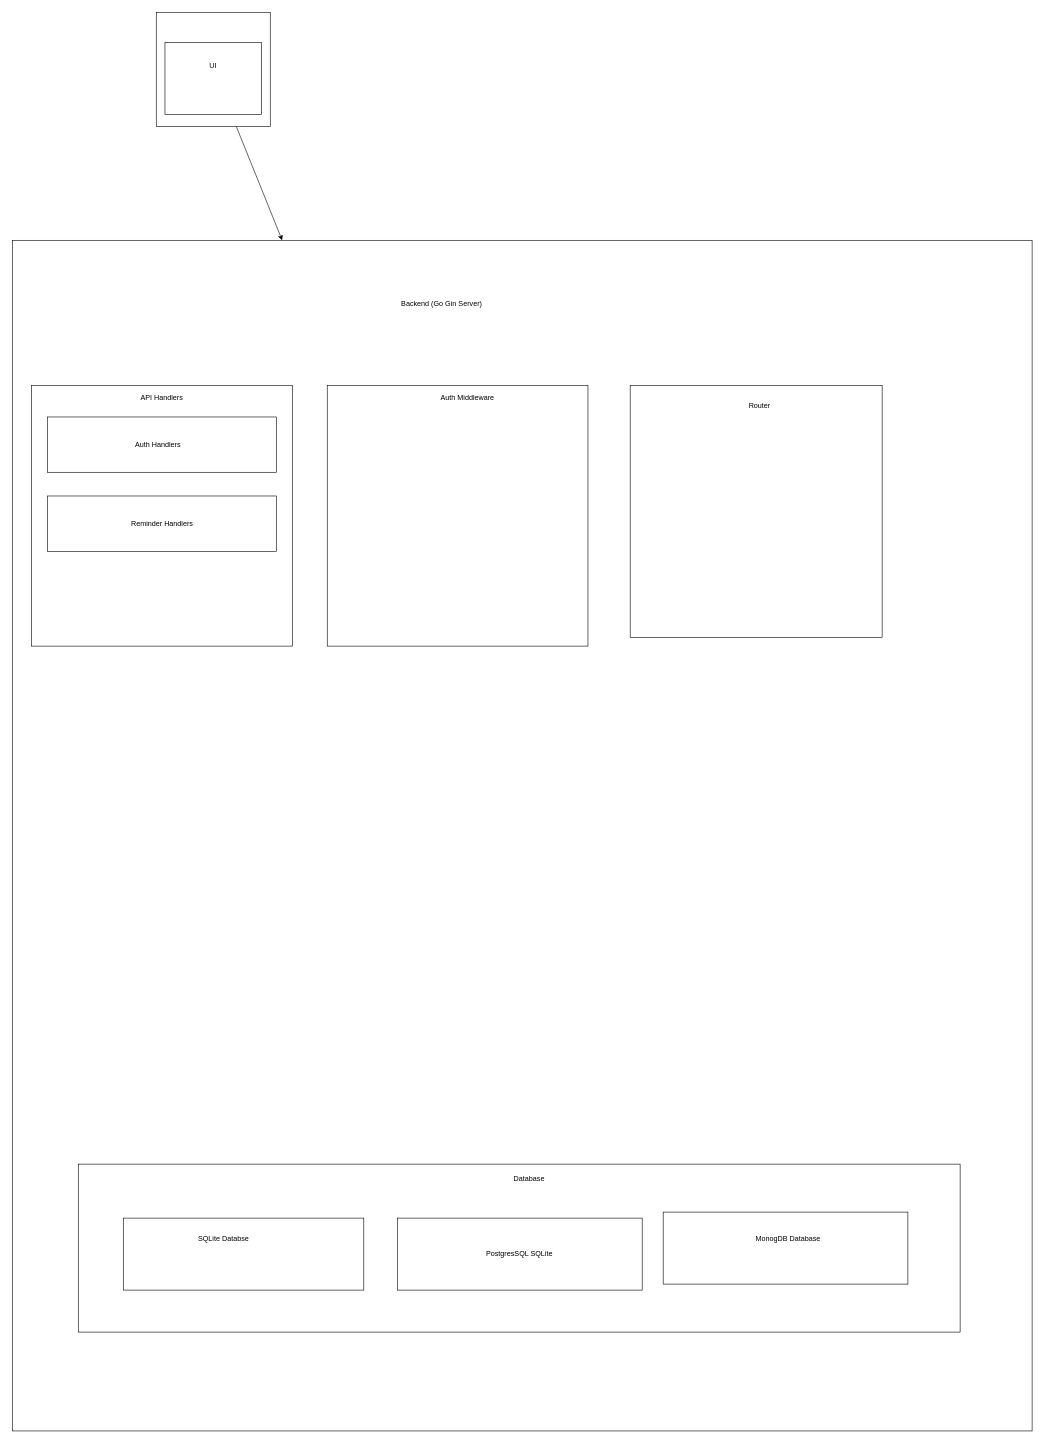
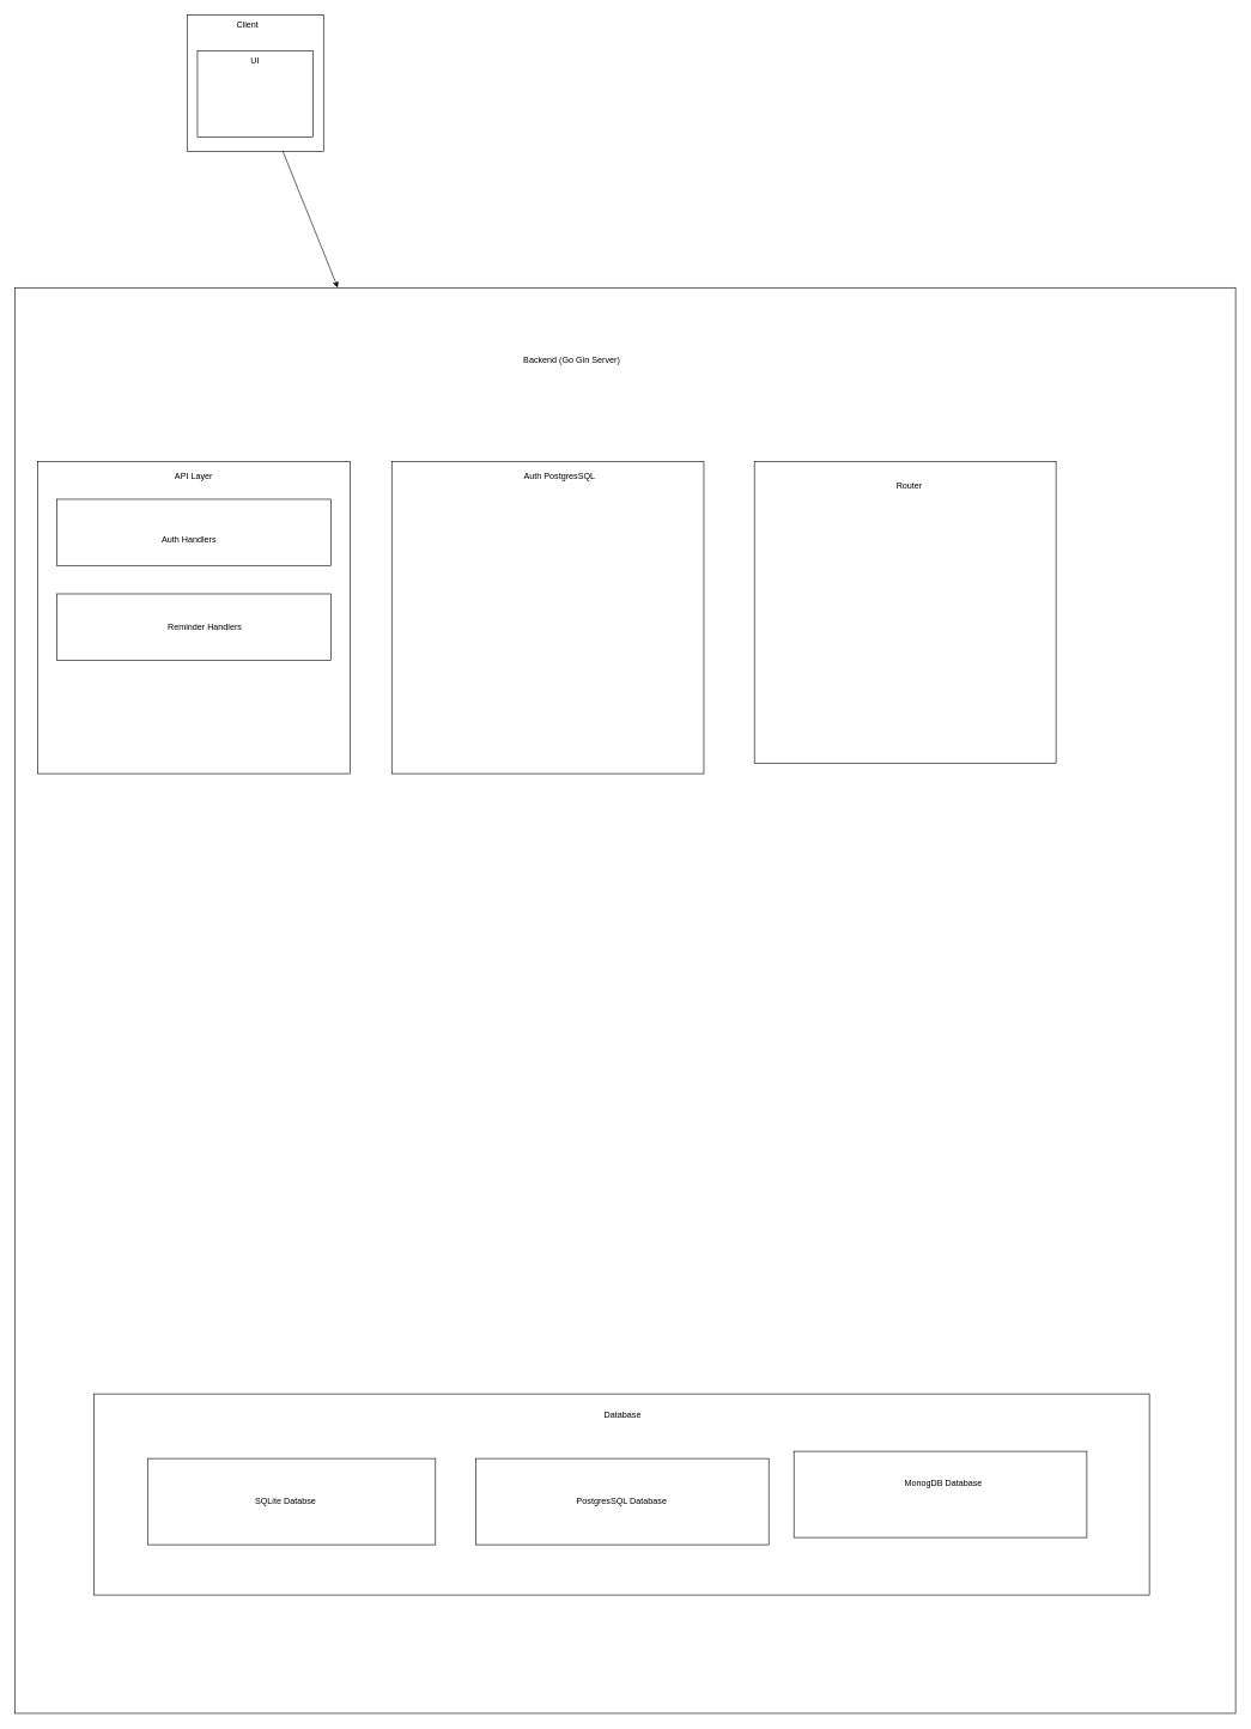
  <mxCell id="0" />
  <mxCell id="1" parent="0" />
  <mxCell id="2" style="edgeStyle=none;html=1;" edge="1" parent="1" source="3" target="7"><mxGeometry relative="1" as="geometry"><mxPoint x="355" y="330" as="targetPoint" /></mxGeometry></mxCell>
  <mxCell id="3" value="" style="whiteSpace=wrap;html=1;aspect=fixed;container=1;" vertex="1" parent="1"><mxGeometry x="260" y="20" width="190" height="190" as="geometry" /></mxCell>
+ <mxCell id="4" value="Client" style="text;html=1;align=center;verticalAlign=middle;whiteSpace=wrap;rounded=0;" vertex="1" parent="3"><mxGeometry x="54.286" width="61.071" height="27.143" as="geometry" /></mxCell>
  <mxCell id="5" value="" style="rounded=0;whiteSpace=wrap;html=1;" vertex="1" parent="3"><mxGeometry x="14.5" y="50" width="161" height="120" as="geometry" /></mxCell>
- <mxCell id="6" value="UI" style="text;html=1;align=center;verticalAlign=middle;whiteSpace=wrap;rounded=0;" vertex="1" parent="3"><mxGeometry x="65" y="75" width="60" height="30" as="geometry" /></mxCell>
+ <mxCell id="6" value="UI" style="text;html=1;align=center;verticalAlign=middle;whiteSpace=wrap;rounded=0;" vertex="1" parent="3"><mxGeometry x="65" y="50" width="60" height="30" as="geometry" /></mxCell>
  <mxCell id="7" value="" style="rounded=0;whiteSpace=wrap;html=1;container=1;" vertex="1" parent="1"><mxGeometry x="20" y="400" width="1700" height="1984.81" as="geometry" /></mxCell>
- <mxCell id="8" value="Backend (Go Gin Server)" style="text;html=1;align=center;verticalAlign=middle;whiteSpace=wrap;rounded=0;" vertex="1" parent="7"><mxGeometry x="521.691" y="5" width="388.484" height="201.539" as="geometry" /></mxCell>
+ <mxCell id="8" value="Backend (Go Gin Server)" style="text;html=1;align=center;verticalAlign=middle;whiteSpace=wrap;rounded=0;" vertex="1" parent="7"><mxGeometry x="581.691" width="388.484" height="201.539" as="geometry" /></mxCell>
  <mxCell id="9" value="" style="whiteSpace=wrap;html=1;aspect=fixed;container=1;" vertex="1" parent="7"><mxGeometry x="32.316" y="241.847" width="434.634" height="434.634" as="geometry" /></mxCell>
  <mxCell id="10" value="" style="rounded=0;whiteSpace=wrap;html=1;container=1;" vertex="1" parent="9"><mxGeometry x="26.341" y="52.683" width="381.951" height="92.195" as="geometry" /></mxCell>
- <mxCell id="11" value="Auth Handlers" style="text;html=1;align=center;verticalAlign=middle;whiteSpace=wrap;rounded=0;" vertex="1" parent="10"><mxGeometry x="92.195" y="26.341" width="184.39" height="39.512" as="geometry" /></mxCell>
+ <mxCell id="11" value="Auth Handlers" style="text;html=1;align=center;verticalAlign=middle;whiteSpace=wrap;rounded=0;" vertex="1" parent="10"><mxGeometry x="92.195" y="36.341" width="184.39" height="39.512" as="geometry" /></mxCell>
  <mxCell id="12" value="" style="rounded=0;whiteSpace=wrap;html=1;container=1;" vertex="1" parent="9"><mxGeometry x="26.341" y="184.39" width="381.951" height="92.195" as="geometry" /></mxCell>
- <mxCell id="13" value="Reminder Handlers" style="text;html=1;align=center;verticalAlign=middle;whiteSpace=wrap;rounded=0;" vertex="1" parent="12"><mxGeometry x="108.99" y="31.346" width="163.969" height="29.502" as="geometry" /></mxCell>
- <mxCell id="14" value="API Handlers" style="text;html=1;align=center;verticalAlign=middle;whiteSpace=wrap;rounded=0;" vertex="1" parent="9"><mxGeometry x="177.805" width="79.024" height="39.512" as="geometry" /></mxCell>
+ <mxCell id="13" value="Reminder Handlers" style="text;html=1;align=center;verticalAlign=middle;whiteSpace=wrap;rounded=0;" vertex="1" parent="12"><mxGeometry x="123.99" y="31.346" width="163.969" height="29.502" as="geometry" /></mxCell>
+ <mxCell id="14" value="API Layer" style="text;html=1;align=center;verticalAlign=middle;whiteSpace=wrap;rounded=0;" vertex="1" parent="9"><mxGeometry x="177.805" width="79.024" height="39.512" as="geometry" /></mxCell>
  <mxCell id="15" value="" style="whiteSpace=wrap;html=1;aspect=fixed;container=1;" vertex="1" parent="7"><mxGeometry x="524.996" y="241.847" width="434.634" height="434.634" as="geometry" /></mxCell>
- <mxCell id="16" value="Auth Middleware" style="text;html=1;align=center;verticalAlign=middle;whiteSpace=wrap;rounded=0;" vertex="1" parent="15"><mxGeometry x="177.8" width="112.2" height="40" as="geometry" /></mxCell>
+ <mxCell id="16" value="Auth PostgresSQL" style="text;html=1;align=center;verticalAlign=middle;whiteSpace=wrap;rounded=0;" vertex="1" parent="15"><mxGeometry x="177.8" width="112.2" height="40" as="geometry" /></mxCell>
  <mxCell id="17" value="" style="whiteSpace=wrap;html=1;aspect=fixed;container=1;" vertex="1" parent="7"><mxGeometry x="1030" y="241.847" width="420" height="420" as="geometry" /></mxCell>
  <mxCell id="18" value="Router" style="text;html=1;align=center;verticalAlign=middle;whiteSpace=wrap;rounded=0;" vertex="1" parent="17"><mxGeometry x="161.813" y="15" width="108.422" height="38.653" as="geometry" /></mxCell>
  <mxCell id="19" value="" style="group" vertex="1" connectable="0" parent="7"><mxGeometry x="110" y="1540" width="1470" height="280" as="geometry" /></mxCell>
  <mxCell id="20" value="" style="whiteSpace=wrap;html=1;container=1;" vertex="1" parent="19"><mxGeometry width="1470" height="280" as="geometry" /></mxCell>
  <mxCell id="21" value="" style="rounded=0;whiteSpace=wrap;html=1;container=1;" vertex="1" parent="20"><mxGeometry x="975" y="80" width="407.95" height="120" as="geometry" /></mxCell>
  <mxCell id="22" value="MonogDB Database" style="text;html=1;align=center;verticalAlign=middle;whiteSpace=wrap;rounded=0;" vertex="1" parent="21"><mxGeometry x="121.409" y="25.8" width="175.13" height="38.4" as="geometry" /></mxCell>
  <mxCell id="23" value="" style="rounded=0;whiteSpace=wrap;html=1;container=1;" vertex="1" parent="19"><mxGeometry x="75" y="90" width="400.96" height="120" as="geometry" /></mxCell>
- <mxCell id="24" value="SQLite Databse&amp;nbsp;" style="text;html=1;align=center;verticalAlign=middle;whiteSpace=wrap;rounded=0;" vertex="1" parent="23"><mxGeometry x="71.783" y="9.286" width="193.567" height="51.429" as="geometry" /></mxCell>
+ <mxCell id="24" value="SQLite Databse&amp;nbsp;" style="text;html=1;align=center;verticalAlign=middle;whiteSpace=wrap;rounded=0;" vertex="1" parent="23"><mxGeometry x="96.783" y="34.286" width="193.567" height="51.429" as="geometry" /></mxCell>
  <mxCell id="25" value="" style="rounded=0;whiteSpace=wrap;html=1;container=1;" vertex="1" parent="19"><mxGeometry x="532.05" y="90" width="407.95" height="120" as="geometry" /></mxCell>
- <mxCell id="26" value="PostgresSQL SQLite" style="text;html=1;align=center;verticalAlign=middle;whiteSpace=wrap;rounded=0;" vertex="1" parent="25"><mxGeometry x="116.409" y="40.8" width="175.13" height="38.4" as="geometry" /></mxCell>
- <mxCell id="27" value="Database&amp;nbsp;" style="text;html=1;align=center;verticalAlign=middle;whiteSpace=wrap;rounded=0;" vertex="1" parent="19"><mxGeometry x="620" width="267.27" height="50" as="geometry" /></mxCell>
+ <mxCell id="26" value="PostgresSQL Database" style="text;html=1;align=center;verticalAlign=middle;whiteSpace=wrap;rounded=0;" vertex="1" parent="25"><mxGeometry x="116.409" y="40.8" width="175.13" height="38.4" as="geometry" /></mxCell>
+ <mxCell id="27" value="Database&amp;nbsp;" style="text;html=1;align=center;verticalAlign=middle;whiteSpace=wrap;rounded=0;" vertex="1" parent="19"><mxGeometry x="605" y="5" width="267.27" height="50" as="geometry" /></mxCell>
